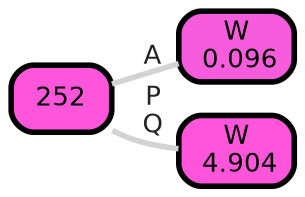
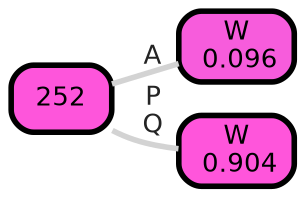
  graph {
    ranksep="0 equally"
    splines=straight
    rankdir=LR
    node [color=black fontcolor=black fontname=helvetica penwidth=3 shape=box style="filled, rounded"]
    edge [color=lightgray fontcolor=grey14 fontname=helvetica fontweight=bold penwidth=3]
    n1 [fillcolor="#f75cdc" label="W\n 0.096"]
    n2 [fillcolor="#fe55db" label=252]
-   n3 [fillcolor="#ff55db" label="W\n 4.904"]
+   n3 [fillcolor="#ff55db" label="W\n 0.904"]
    subgraph sub_1 {
      rank=same
    }
    n2 -- n1 [label=" A"]
    n2 -- n3 [label=" P\n Q"]
  }
